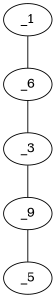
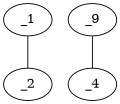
  graph {
-   _2 [x=0.929223 y=3.08184 label=_6]
-   _3 [x=0.594894 y=1.46917]
+   _2 [x=0.929223 y=3.08184]
    n3 [label=_9 x=1.88 y=1.75]
-   _5 [x=2.46682 y=2.60191]
+   _5 [x=2.46682 y=2.60191 label=_4]
    _1 [x=0.769956 y=0.77869]
-   _2 -- _3
-   _3 -- n3
    n3 -- _5
    _1 -- _2
  }
